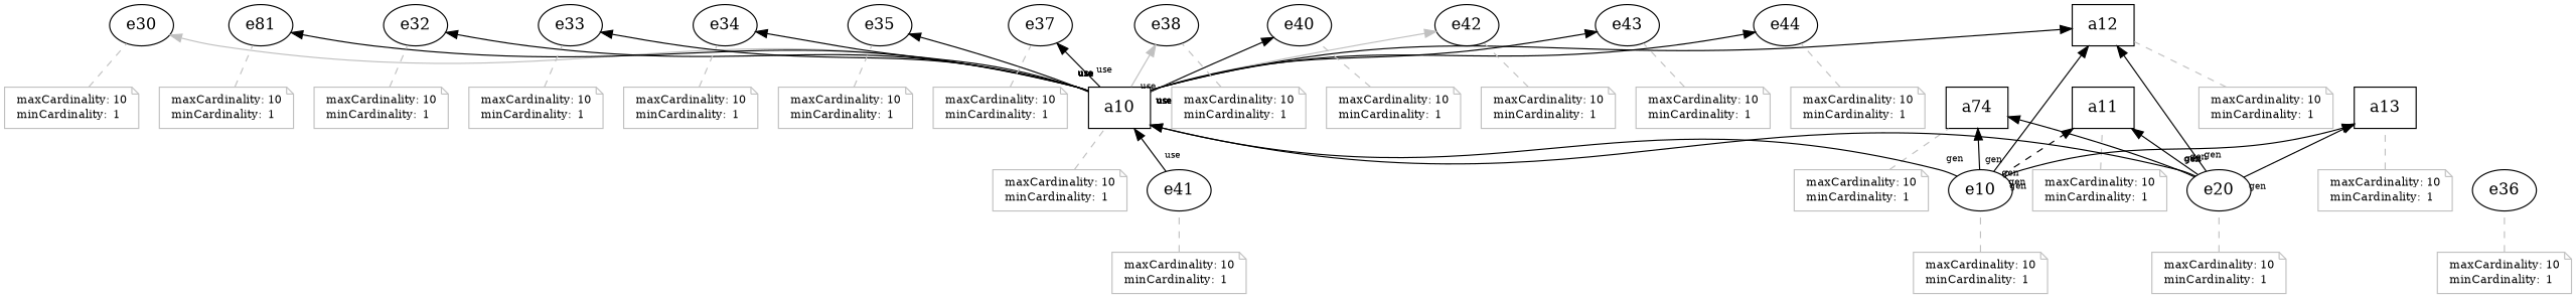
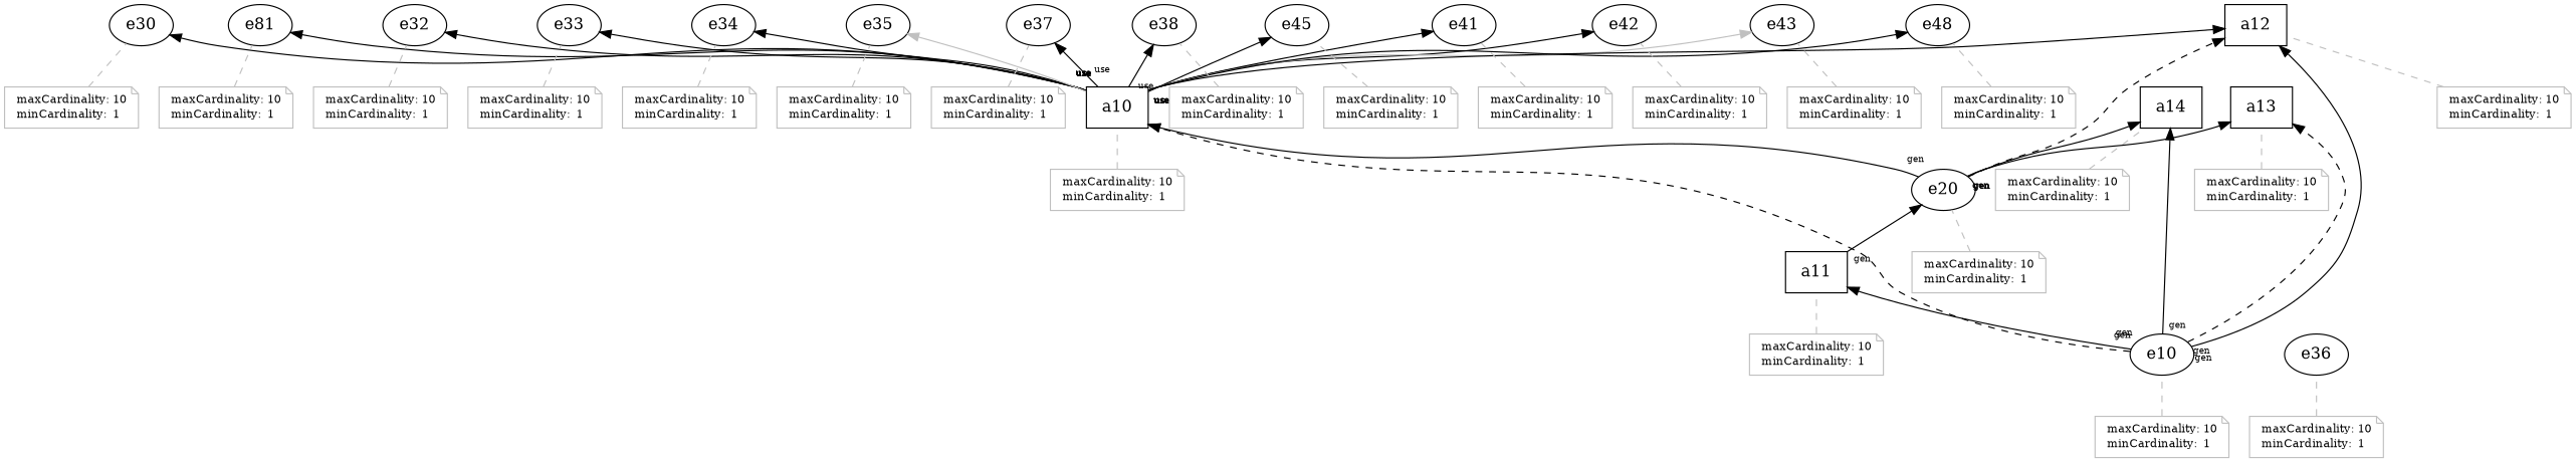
  digraph {
    rankdir=BT
    node [shape=note]
    edge [labelangle=60.0 labeldistance=1.5 labelfontsize=8 rotation=20]
    n1 [label=a10 shape=polygon sides=4]
    n2 [label=e30 shape=""]
    n3 [label=e81 shape=""]
    n4 [label=e32 shape=""]
    n5 [label=e33 shape=""]
    n6 [label=e34 shape=""]
    n7 [label=e35 shape=""]
    n8 [label=e37 shape=""]
    n9 [label=e38 shape=""]
-   n10 [label=e40 shape=""]
+   n10 [label=e45 shape=""]
    n11 [label=e41 shape=""]
    n12 [label=e42 shape=""]
    n13 [label=e43 shape=""]
-   n14 [label=e44 shape=""]
+   n14 [label=e48 shape=""]
    n15 [label=a12 shape=polygon sides=4]
    n16 [label=e36 shape=""]
    n17 [color=gray fontcolor=black fontsize=10 label=<<TABLE cellpadding="0" border="0"> 	<TR> 	    <TD align="left">maxCardinality:</TD> 	    <TD align="left">10</TD> 	</TR> 	<TR> 	    <TD align="left">minCardinality:</TD> 	    <TD align="left">1</TD> 	</TR>     </TABLE>>]
    n18 [label=a11 shape=polygon sides=4]
    n19 [color=gray fontcolor=black fontsize=10 label=<<TABLE cellpadding="0" border="0"> 	<TR> 	    <TD align="left">maxCardinality:</TD> 	    <TD align="left">10</TD> 	</TR> 	<TR> 	    <TD align="left">minCardinality:</TD> 	    <TD align="left">1</TD> 	</TR>     </TABLE>>]
    n20 [color=gray fontcolor=black fontsize=10 label=<<TABLE cellpadding="0" border="0"> 	<TR> 	    <TD align="left">maxCardinality:</TD> 	    <TD align="left">10</TD> 	</TR> 	<TR> 	    <TD align="left">minCardinality:</TD> 	    <TD align="left">1</TD> 	</TR>     </TABLE>>]
    n21 [label=a13 shape=polygon sides=4]
    n22 [color=gray fontcolor=black fontsize=10 label=<<TABLE cellpadding="0" border="0"> 	<TR> 	    <TD align="left">maxCardinality:</TD> 	    <TD align="left">10</TD> 	</TR> 	<TR> 	    <TD align="left">minCardinality:</TD> 	    <TD align="left">1</TD> 	</TR>     </TABLE>>]
-   n23 [label=a74 shape=polygon sides=4]
+   n23 [label=a14 shape=polygon sides=4]
    n24 [color=gray fontcolor=black fontsize=10 label=<<TABLE cellpadding="0" border="0"> 	<TR> 	    <TD align="left">maxCardinality:</TD> 	    <TD align="left">10</TD> 	</TR> 	<TR> 	    <TD align="left">minCardinality:</TD> 	    <TD align="left">1</TD> 	</TR>     </TABLE>>]
    n25 [color=gray fontcolor=black fontsize=10 label=<<TABLE cellpadding="0" border="0"> 	<TR> 	    <TD align="left">maxCardinality:</TD> 	    <TD align="left">10</TD> 	</TR> 	<TR> 	    <TD align="left">minCardinality:</TD> 	    <TD align="left">1</TD> 	</TR>     </TABLE>>]
    n26 [color=gray fontcolor=black fontsize=10 label=<<TABLE cellpadding="0" border="0"> 	<TR> 	    <TD align="left">maxCardinality:</TD> 	    <TD align="left">10</TD> 	</TR> 	<TR> 	    <TD align="left">minCardinality:</TD> 	    <TD align="left">1</TD> 	</TR>     </TABLE>>]
    n27 [color=gray fontcolor=black fontsize=10 label=<<TABLE cellpadding="0" border="0"> 	<TR> 	    <TD align="left">maxCardinality:</TD> 	    <TD align="left">10</TD> 	</TR> 	<TR> 	    <TD align="left">minCardinality:</TD> 	    <TD align="left">1</TD> 	</TR>     </TABLE>>]
    n28 [color=gray fontcolor=black fontsize=10 label=<<TABLE cellpadding="0" border="0"> 	<TR> 	    <TD align="left">maxCardinality:</TD> 	    <TD align="left">10</TD> 	</TR> 	<TR> 	    <TD align="left">minCardinality:</TD> 	    <TD align="left">1</TD> 	</TR>     </TABLE>>]
    n29 [color=gray fontcolor=black fontsize=10 label=<<TABLE cellpadding="0" border="0"> 	<TR> 	    <TD align="left">maxCardinality:</TD> 	    <TD align="left">10</TD> 	</TR> 	<TR> 	    <TD align="left">minCardinality:</TD> 	    <TD align="left">1</TD> 	</TR>     </TABLE>>]
    n30 [color=gray fontcolor=black fontsize=10 label=<<TABLE cellpadding="0" border="0"> 	<TR> 	    <TD align="left">maxCardinality:</TD> 	    <TD align="left">10</TD> 	</TR> 	<TR> 	    <TD align="left">minCardinality:</TD> 	    <TD align="left">1</TD> 	</TR>     </TABLE>>]
    n31 [color=gray fontcolor=black fontsize=10 label=<<TABLE cellpadding="0" border="0"> 	<TR> 	    <TD align="left">maxCardinality:</TD> 	    <TD align="left">10</TD> 	</TR> 	<TR> 	    <TD align="left">minCardinality:</TD> 	    <TD align="left">1</TD> 	</TR>     </TABLE>>]
    n32 [color=gray fontcolor=black fontsize=10 label=<<TABLE cellpadding="0" border="0"> 	<TR> 	    <TD align="left">maxCardinality:</TD> 	    <TD align="left">10</TD> 	</TR> 	<TR> 	    <TD align="left">minCardinality:</TD> 	    <TD align="left">1</TD> 	</TR>     </TABLE>>]
    n33 [color=gray fontcolor=black fontsize=10 label=<<TABLE cellpadding="0" border="0"> 	<TR> 	    <TD align="left">maxCardinality:</TD> 	    <TD align="left">10</TD> 	</TR> 	<TR> 	    <TD align="left">minCardinality:</TD> 	    <TD align="left">1</TD> 	</TR>     </TABLE>>]
    n34 [color=gray fontcolor=black fontsize=10 label=<<TABLE cellpadding="0" border="0"> 	<TR> 	    <TD align="left">maxCardinality:</TD> 	    <TD align="left">10</TD> 	</TR> 	<TR> 	    <TD align="left">minCardinality:</TD> 	    <TD align="left">1</TD> 	</TR>     </TABLE>>]
    n35 [color=gray fontcolor=black fontsize=10 label=<<TABLE cellpadding="0" border="0"> 	<TR> 	    <TD align="left">maxCardinality:</TD> 	    <TD align="left">10</TD> 	</TR> 	<TR> 	    <TD align="left">minCardinality:</TD> 	    <TD align="left">1</TD> 	</TR>     </TABLE>>]
    n36 [color=gray fontcolor=black fontsize=10 label=<<TABLE cellpadding="0" border="0"> 	<TR> 	    <TD align="left">maxCardinality:</TD> 	    <TD align="left">10</TD> 	</TR> 	<TR> 	    <TD align="left">minCardinality:</TD> 	    <TD align="left">1</TD> 	</TR>     </TABLE>>]
    n37 [color=gray fontcolor=black fontsize=10 label=<<TABLE cellpadding="0" border="0"> 	<TR> 	    <TD align="left">maxCardinality:</TD> 	    <TD align="left">10</TD> 	</TR> 	<TR> 	    <TD align="left">minCardinality:</TD> 	    <TD align="left">1</TD> 	</TR>     </TABLE>>]
    n38 [color=gray fontcolor=black fontsize=10 label=<<TABLE cellpadding="0" border="0"> 	<TR> 	    <TD align="left">maxCardinality:</TD> 	    <TD align="left">10</TD> 	</TR> 	<TR> 	    <TD align="left">minCardinality:</TD> 	    <TD align="left">1</TD> 	</TR>     </TABLE>>]
    n39 [label=e10 shape=""]
    n40 [color=gray fontcolor=black fontsize=10 label=<<TABLE cellpadding="0" border="0"> 	<TR> 	    <TD align="left">maxCardinality:</TD> 	    <TD align="left">10</TD> 	</TR> 	<TR> 	    <TD align="left">minCardinality:</TD> 	    <TD align="left">1</TD> 	</TR>     </TABLE>>]
    n41 [label=e20 shape=""]
    n42 [color=gray fontcolor=black fontsize=10 label=<<TABLE cellpadding="0" border="0"> 	<TR> 	    <TD align="left">maxCardinality:</TD> 	    <TD align="left">10</TD> 	</TR> 	<TR> 	    <TD align="left">minCardinality:</TD> 	    <TD align="left">1</TD> 	</TR>     </TABLE>>]
-   n1 -> n2 [taillabel=use color=gray]
+   n1 -> n2 [taillabel=use]
    n1 -> n3 [taillabel=use]
    n1 -> n4 [taillabel=use]
    n1 -> n5 [taillabel=use]
    n1 -> n6 [taillabel=use]
-   n1 -> n7 [taillabel=use]
+   n1 -> n7 [taillabel=use color=gray]
    n1 -> n8 [taillabel=use]
-   n1 -> n9 [taillabel=use color=gray]
+   n1 -> n9 [taillabel=use]
    n1 -> n10 [taillabel=use]
-   n11 -> n1 [taillabel=use]
-   n1 -> n12 [taillabel=use color=gray]
-   n1 -> n13 [taillabel=use]
+   n1 -> n11 [taillabel=use]
+   n1 -> n12 [taillabel=use]
+   n1 -> n13 [taillabel=use color=gray]
    n1 -> n14 [taillabel=use]
    n1 -> n15 [taillabel=use]
    n17 -> n1 [arrowhead=none color=gray style=dashed labelangle="" labeldistance="" labelfontsize="" rotation=""]
    n19 -> n18 [arrowhead=none color=gray style=dashed labelangle="" labeldistance="" labelfontsize="" rotation=""]
    n20 -> n15 [arrowhead=none color=gray style=dashed labelangle="" labeldistance="" labelfontsize="" rotation=""]
    n22 -> n21 [arrowhead=none color=gray style=dashed labelangle="" labeldistance="" labelfontsize="" rotation=""]
    n24 -> n23 [arrowhead=none color=gray style=dashed labelangle="" labeldistance="" labelfontsize="" rotation=""]
    n25 -> n2 [arrowhead=none color=gray style=dashed labelangle="" labeldistance="" labelfontsize="" rotation=""]
    n26 -> n3 [arrowhead=none color=gray style=dashed labelangle="" labeldistance="" labelfontsize="" rotation=""]
    n27 -> n4 [arrowhead=none color=gray style=dashed labelangle="" labeldistance="" labelfontsize="" rotation=""]
    n28 -> n5 [arrowhead=none color=gray style=dashed labelangle="" labeldistance="" labelfontsize="" rotation=""]
    n29 -> n6 [arrowhead=none color=gray style=dashed labelangle="" labeldistance="" labelfontsize="" rotation=""]
    n30 -> n7 [arrowhead=none color=gray style=dashed labelangle="" labeldistance="" labelfontsize="" rotation=""]
    n31 -> n16 [arrowhead=none color=gray style=dashed labelangle="" labeldistance="" labelfontsize="" rotation=""]
    n32 -> n8 [arrowhead=none color=gray style=dashed labelangle="" labeldistance="" labelfontsize="" rotation=""]
    n33 -> n9 [arrowhead=none color=gray style=dashed labelangle="" labeldistance="" labelfontsize="" rotation=""]
    n34 -> n10 [arrowhead=none color=gray style=dashed labelangle="" labeldistance="" labelfontsize="" rotation=""]
    n35 -> n11 [arrowhead=none color=gray style=dashed labelangle="" labeldistance="" labelfontsize="" rotation=""]
    n36 -> n12 [arrowhead=none color=gray style=dashed labelangle="" labeldistance="" labelfontsize="" rotation=""]
    n37 -> n13 [arrowhead=none color=gray style=dashed labelangle="" labeldistance="" labelfontsize="" rotation=""]
    n38 -> n14 [arrowhead=none color=gray style=dashed labelangle="" labeldistance="" labelfontsize="" rotation=""]
-   n39 -> n1 [taillabel=gen]
+   n39 -> n1 [taillabel=gen style=dashed]
    n39 -> n15 [taillabel=gen]
-   n39 -> n18 [taillabel=gen style=dashed]
-   n39 -> n21 [taillabel=gen]
+   n39 -> n18 [taillabel=gen]
+   n39 -> n21 [taillabel=gen style=dashed]
    n39 -> n23 [taillabel=gen]
    n40 -> n39 [arrowhead=none color=gray style=dashed labelangle="" labeldistance="" labelfontsize="" rotation=""]
    n41 -> n1 [taillabel=gen]
-   n41 -> n15 [taillabel=gen]
-   n41 -> n18 [taillabel=gen]
+   n41 -> n15 [taillabel=gen style=dashed]
+   n18 -> n41 [taillabel=gen]
    n41 -> n21 [taillabel=gen]
    n41 -> n23 [taillabel=gen]
    n42 -> n41 [arrowhead=none color=gray style=dashed labelangle="" labeldistance="" labelfontsize="" rotation=""]
  }
